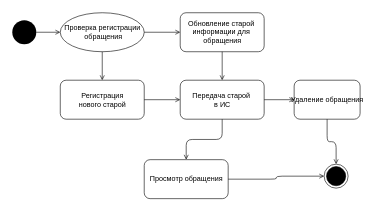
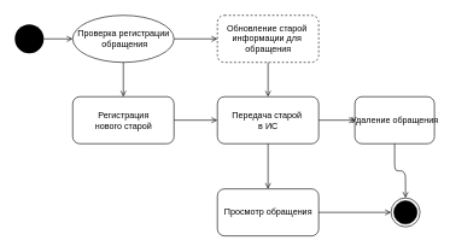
  <mxCell id="0" />
  <mxCell id="1" parent="0" />
  <mxCell id="2" value="" style="ellipse;fillColor=#000000;strokeColor=none;rounded=0;sketch=0;" vertex="1" parent="1"><mxGeometry x="20" y="33" width="40" height="40" as="geometry" /></mxCell>
  <mxCell id="3" value="" style="edgeStyle=orthogonalEdgeStyle;curved=0;rounded=1;sketch=0;orthogonalLoop=1;jettySize=auto;html=1;startArrow=open;startFill=0;endArrow=none;endFill=0;" edge="1" parent="1" source="4" target="2"><mxGeometry relative="1" as="geometry" /></mxCell>
  <mxCell id="4" value="Проверка регистрации&lt;br&gt;&amp;nbsp;обращения" style="ellipse;html=1;sketch=0;" vertex="1" parent="1"><mxGeometry x="100" y="20.5" width="140" height="65" as="geometry" /></mxCell>
  <mxCell id="5" value="" style="edgeStyle=orthogonalEdgeStyle;curved=0;rounded=1;sketch=0;orthogonalLoop=1;jettySize=auto;html=1;startArrow=open;startFill=0;endArrow=none;endFill=0;" edge="1" parent="1" source="6" target="4"><mxGeometry relative="1" as="geometry" /></mxCell>
  <mxCell id="6" value="Регистрация &lt;br&gt;нового старой" style="html=1;rounded=1;sketch=0;" vertex="1" parent="1"><mxGeometry x="100" y="133" width="140" height="65" as="geometry" /></mxCell>
  <mxCell id="7" value="" style="edgeStyle=orthogonalEdgeStyle;curved=0;rounded=1;sketch=0;orthogonalLoop=1;jettySize=auto;html=1;startArrow=open;startFill=0;endArrow=none;endFill=0;" edge="1" parent="1" source="8" target="4"><mxGeometry relative="1" as="geometry" /></mxCell>
- <mxCell id="8" value="Обновление старой&amp;nbsp;&lt;br&gt;информации для&amp;nbsp;&lt;br&gt;обращения" style="html=1;rounded=1;sketch=0;" vertex="1" parent="1"><mxGeometry x="300" y="20.5" width="140" height="65" as="geometry" /></mxCell>
+ <mxCell id="8" value="Обновление старой&amp;nbsp;&lt;br&gt;информации для&amp;nbsp;&lt;br&gt;обращения" style="html=1;rounded=1;sketch=0;dashed=1;" vertex="1" parent="1"><mxGeometry x="300" y="20.5" width="140" height="65" as="geometry" /></mxCell>
  <mxCell id="9" value="" style="edgeStyle=orthogonalEdgeStyle;curved=0;rounded=1;sketch=0;orthogonalLoop=1;jettySize=auto;html=1;startArrow=open;startFill=0;endArrow=none;endFill=0;" edge="1" parent="1" source="11" target="6"><mxGeometry relative="1" as="geometry" /></mxCell>
  <mxCell id="10" value="" style="edgeStyle=orthogonalEdgeStyle;curved=0;rounded=1;sketch=0;orthogonalLoop=1;jettySize=auto;html=1;startArrow=open;startFill=0;endArrow=none;endFill=0;" edge="1" parent="1" source="11" target="8"><mxGeometry relative="1" as="geometry" /></mxCell>
  <mxCell id="11" value="Передача старой&amp;nbsp;&lt;br&gt;в ИС" style="html=1;rounded=1;sketch=0;" vertex="1" parent="1"><mxGeometry x="300" y="133" width="140" height="65" as="geometry" /></mxCell>
  <mxCell id="12" value="" style="edgeStyle=orthogonalEdgeStyle;curved=0;rounded=1;sketch=0;orthogonalLoop=1;jettySize=auto;html=1;startArrow=open;startFill=0;endArrow=none;endFill=0;" edge="1" parent="1" source="13" target="11"><mxGeometry relative="1" as="geometry" /></mxCell>
- <mxCell id="13" value="Просмотр обращения" style="html=1;rounded=1;sketch=0;" vertex="1" parent="1"><mxGeometry x="240" y="265.5" width="140" height="65" as="geometry" /></mxCell>
+ <mxCell id="13" value="Просмотр обращения" style="html=1;rounded=1;sketch=0;" vertex="1" parent="1"><mxGeometry x="300" y="260.5" width="140" height="65" as="geometry" /></mxCell>
  <mxCell id="14" value="" style="edgeStyle=orthogonalEdgeStyle;curved=0;rounded=1;sketch=0;orthogonalLoop=1;jettySize=auto;html=1;startArrow=open;startFill=0;endArrow=none;endFill=0;" edge="1" parent="1" source="15" target="11"><mxGeometry relative="1" as="geometry" /></mxCell>
  <mxCell id="15" value="Удаление обращения" style="html=1;rounded=1;sketch=0;" vertex="1" parent="1"><mxGeometry x="490" y="133" width="110" height="65" as="geometry" /></mxCell>
  <mxCell id="16" style="edgeStyle=orthogonalEdgeStyle;curved=0;rounded=1;sketch=0;orthogonalLoop=1;jettySize=auto;html=1;exitX=0;exitY=0.5;exitDx=0;exitDy=0;entryX=1;entryY=0.5;entryDx=0;entryDy=0;startArrow=open;startFill=0;endArrow=none;endFill=0;" edge="1" parent="1" source="18" target="13"><mxGeometry relative="1" as="geometry" /></mxCell>
  <mxCell id="17" style="edgeStyle=orthogonalEdgeStyle;curved=0;rounded=1;sketch=0;orthogonalLoop=1;jettySize=auto;html=1;exitX=0.5;exitY=0;exitDx=0;exitDy=0;entryX=0.5;entryY=1;entryDx=0;entryDy=0;startArrow=open;startFill=0;endArrow=none;endFill=0;" edge="1" parent="1" source="18" target="15"><mxGeometry relative="1" as="geometry" /></mxCell>
  <mxCell id="18" value="" style="ellipse;html=1;shape=endState;fillColor=#000000;strokeColor=#000000;rounded=1;sketch=0;" vertex="1" parent="1"><mxGeometry x="540" y="273" width="40" height="40" as="geometry" /></mxCell>
